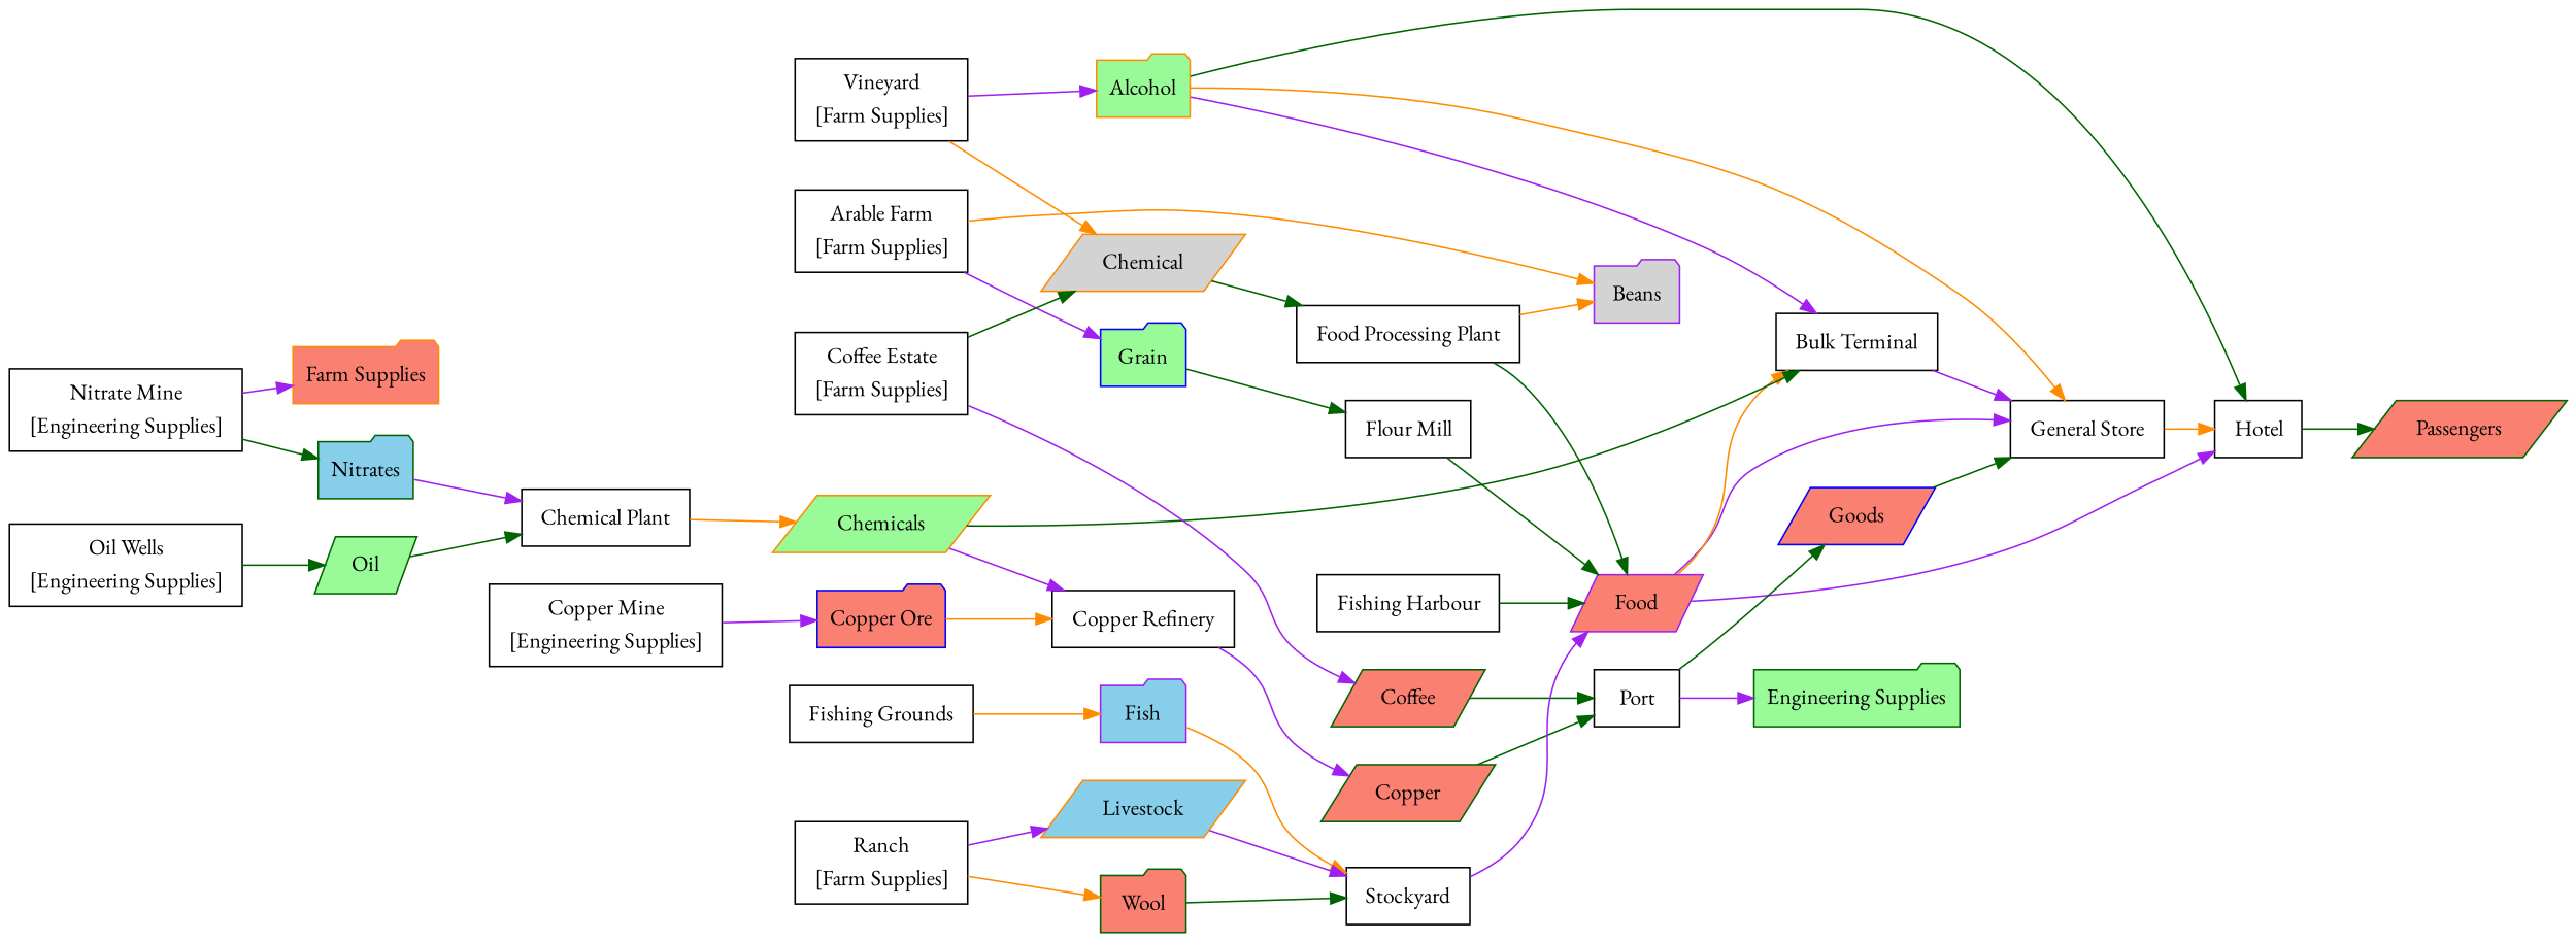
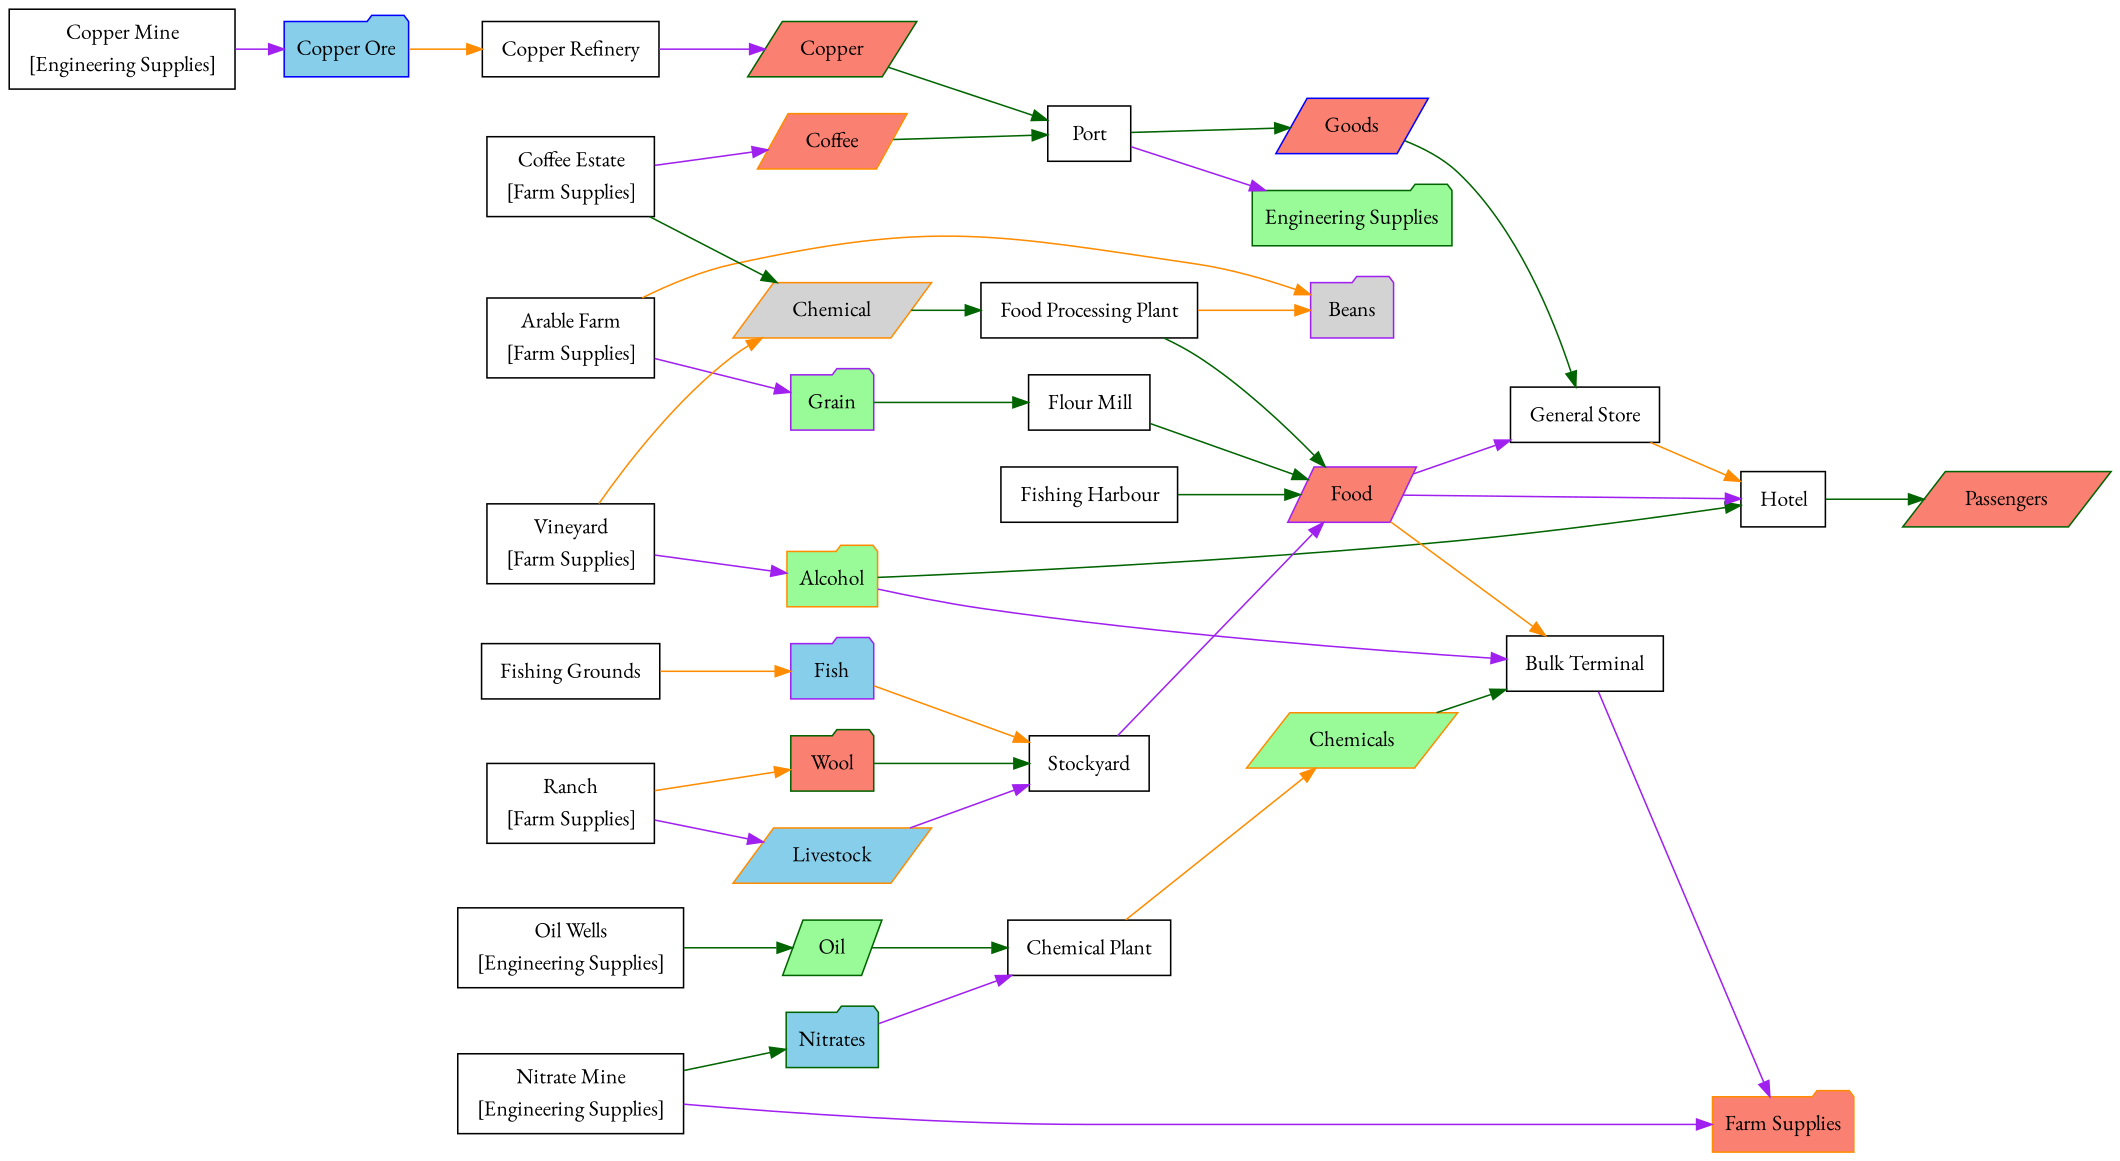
  digraph {
    fname="docs/html/tropic_basic.dot"
    fontname="EB Garamond"
    nodesep=0.33
    rankdir=LR
    ranksep=0.44
    node [fontname="EB Garamond" shape=box]
    edge [color=darkgreen fontname="EB Garamond" weight=2]
    n1 [color=darkorange fillcolor=palegreen label=Alcohol shape=folder style=filled]
    n2 [label=<             <table border="0" cellborder="0">                 <tr><td>General Store</td></tr>                                                                                                                                                </table>         >]
    n3 [label=<             <table border="0" cellborder="0">                 <tr><td>Hotel</td></tr>                                                                                                                                                </table>         >]
    n4 [label=<             <table border="0" cellborder="0">                 <tr><td>Bulk Terminal</td></tr>                                                                                                                                                </table>         >]
    n5 [color=darkgreen fillcolor=salmon label=Passengers shape=parallelogram style=filled]
    n6 [color=darkorange fillcolor=salmon label="Farm Supplies" shape=folder style=filled]
    n7 [color=purple fillcolor=lightgrey label=Beans shape=folder style=filled]
    n8 [label=<             <table border="0" cellborder="0">                 <tr><td>Food Processing Plant</td></tr>                                                                                                          </table>         >]
    n9 [color=purple fillcolor=salmon label=Food shape=parallelogram style=filled]
    n10 [color=darkorange fillcolor=palegreen label=Chemicals shape=parallelogram style=filled]
    n11 [label=<             <table border="0" cellborder="0">                 <tr><td>Copper Refinery</td></tr>                                                                                                          </table>         >]
    n12 [color=darkgreen fillcolor=salmon label=Copper shape=parallelogram style=filled]
    n13 [label=<             <table border="0" cellborder="0">                 <tr><td>Port</td></tr>                                                                                                                                                </table>         >]
-   n14 [color=darkgreen fillcolor=salmon label=Coffee shape=parallelogram style=filled]
+   n14 [color=darkorange fillcolor=salmon label=Coffee shape=parallelogram style=filled]
    n15 [color=darkgreen fillcolor=palegreen label="Engineering Supplies" shape=folder style=filled]
    n16 [color=blue fillcolor=salmon label=Goods shape=parallelogram style=filled]
-   n17 [color=blue fillcolor=salmon label="Copper Ore" shape=folder style=filled]
+   n17 [color=blue fillcolor=skyblue label="Copper Ore" shape=folder style=filled]
    n18 [color=purple fillcolor=skyblue label=Fish shape=folder style=filled]
    n19 [label=<             <table border="0" cellborder="0">                 <tr><td>Stockyard</td></tr>                                                                    </table>         >]
    n20 [label=<             <table border="0" cellborder="0">                 <tr><td>Fishing Harbour</td></tr>                                                                    </table>         >]
    n21 [color=darkorange fillcolor=lightgrey label=Chemical shape=parallelogram style=filled]
-   n22 [color=blue fillcolor=palegreen label=Grain shape=folder style=filled]
+   n22 [color=purple fillcolor=palegreen label=Grain shape=folder style=filled]
    n23 [label=<             <table border="0" cellborder="0">                 <tr><td>Flour Mill</td></tr>                                                                    </table>         >]
    n24 [color=darkorange fillcolor=skyblue label=Livestock shape=parallelogram style=filled]
    n25 [color=darkgreen fillcolor=skyblue label=Nitrates shape=folder style=filled]
    n26 [label=<             <table border="0" cellborder="0">                 <tr><td>Chemical Plant</td></tr>                                                                                                          </table>         >]
    n27 [color=darkgreen fillcolor=palegreen label=Oil shape=parallelogram style=filled]
    n28 [color=darkgreen fillcolor=salmon label=Wool shape=folder style=filled]
    n29 [label=<             <table border="0" cellborder="0">                 <tr><td>Arable Farm</td></tr>                                                               <tr><td>[Farm Supplies]</td></tr>                                                   </table>         >]
    n30 [label=<             <table border="0" cellborder="0">                 <tr><td>Coffee Estate</td></tr>                                                               <tr><td>[Farm Supplies]</td></tr>                                                   </table>         >]
    n31 [label=<             <table border="0" cellborder="0">                 <tr><td>Copper Mine</td></tr>                                                               <tr><td>[Engineering Supplies]</td></tr>                                                   </table>         >]
    n32 [label=<             <table border="0" cellborder="0">                 <tr><td>Fishing Grounds</td></tr>                              </table>         >]
    n33 [label=<             <table border="0" cellborder="0">                 <tr><td>Nitrate Mine</td></tr>                                                               <tr><td>[Engineering Supplies]</td></tr>                                                   </table>         >]
    n34 [label=<             <table border="0" cellborder="0">                 <tr><td>Oil Wells</td></tr>                                                               <tr><td>[Engineering Supplies]</td></tr>                                                   </table>         >]
    n35 [label=<             <table border="0" cellborder="0">                 <tr><td>Ranch</td></tr>                                                               <tr><td>[Farm Supplies]</td></tr>                                                   </table>         >]
    n36 [label=<             <table border="0" cellborder="0">                 <tr><td>Vineyard</td></tr>                                                               <tr><td>[Farm Supplies]</td></tr>                                                   </table>         >]
-   n1 -> n2 [color=darkorange weight=3]
    n1 -> n3 [weight=3]
    n1 -> n4 [color=purple weight=3]
    n2 -> n3 [color=darkorange weight=""]
    n3 -> n5 [weight=""]
-   n4 -> n2 [color=purple weight=1]
+   n4 -> n6 [color=purple weight=1]
    n8 -> n7 [color=darkorange]
    n8 -> n9 [weight=1]
    n9 -> n2 [color=purple weight=3]
    n9 -> n3 [color=purple weight=3]
    n9 -> n4 [color=darkorange weight=3]
    n10 -> n4 [weight=3]
-   n10 -> n11 [color=purple]
    n11 -> n12 [color=purple weight=1]
    n12 -> n13 [weight=3]
    n13 -> n15 [color=purple]
    n13 -> n16
    n14 -> n13 [weight=3]
    n16 -> n2 [weight=3]
    n17 -> n11 [color=darkorange]
    n18 -> n19 [color=darkorange weight=1]
    n19 -> n9 [color=purple weight=1]
    n20 -> n9 [weight=1]
    n21 -> n8
    n22 -> n23 [weight=1]
    n23 -> n9 [weight=1]
    n24 -> n19 [color=purple weight=1]
    n25 -> n26 [color=purple]
    n26 -> n10 [color=darkorange weight=1]
    n27 -> n26
    n28 -> n19 [weight=3]
    n29 -> n7 [color=darkorange]
    n29 -> n22 [color=purple]
    n30 -> n14 [color=purple]
    n30 -> n21
    n31 -> n17 [color=purple weight=1]
    n32 -> n18 [color=darkorange weight=1]
    n33 -> n6 [color=purple]
    n33 -> n25
    n34 -> n27 [weight=1]
    n35 -> n24 [color=purple]
    n35 -> n28 [color=darkorange]
    n36 -> n1 [color=purple]
    n36 -> n21 [color=darkorange]
  }
